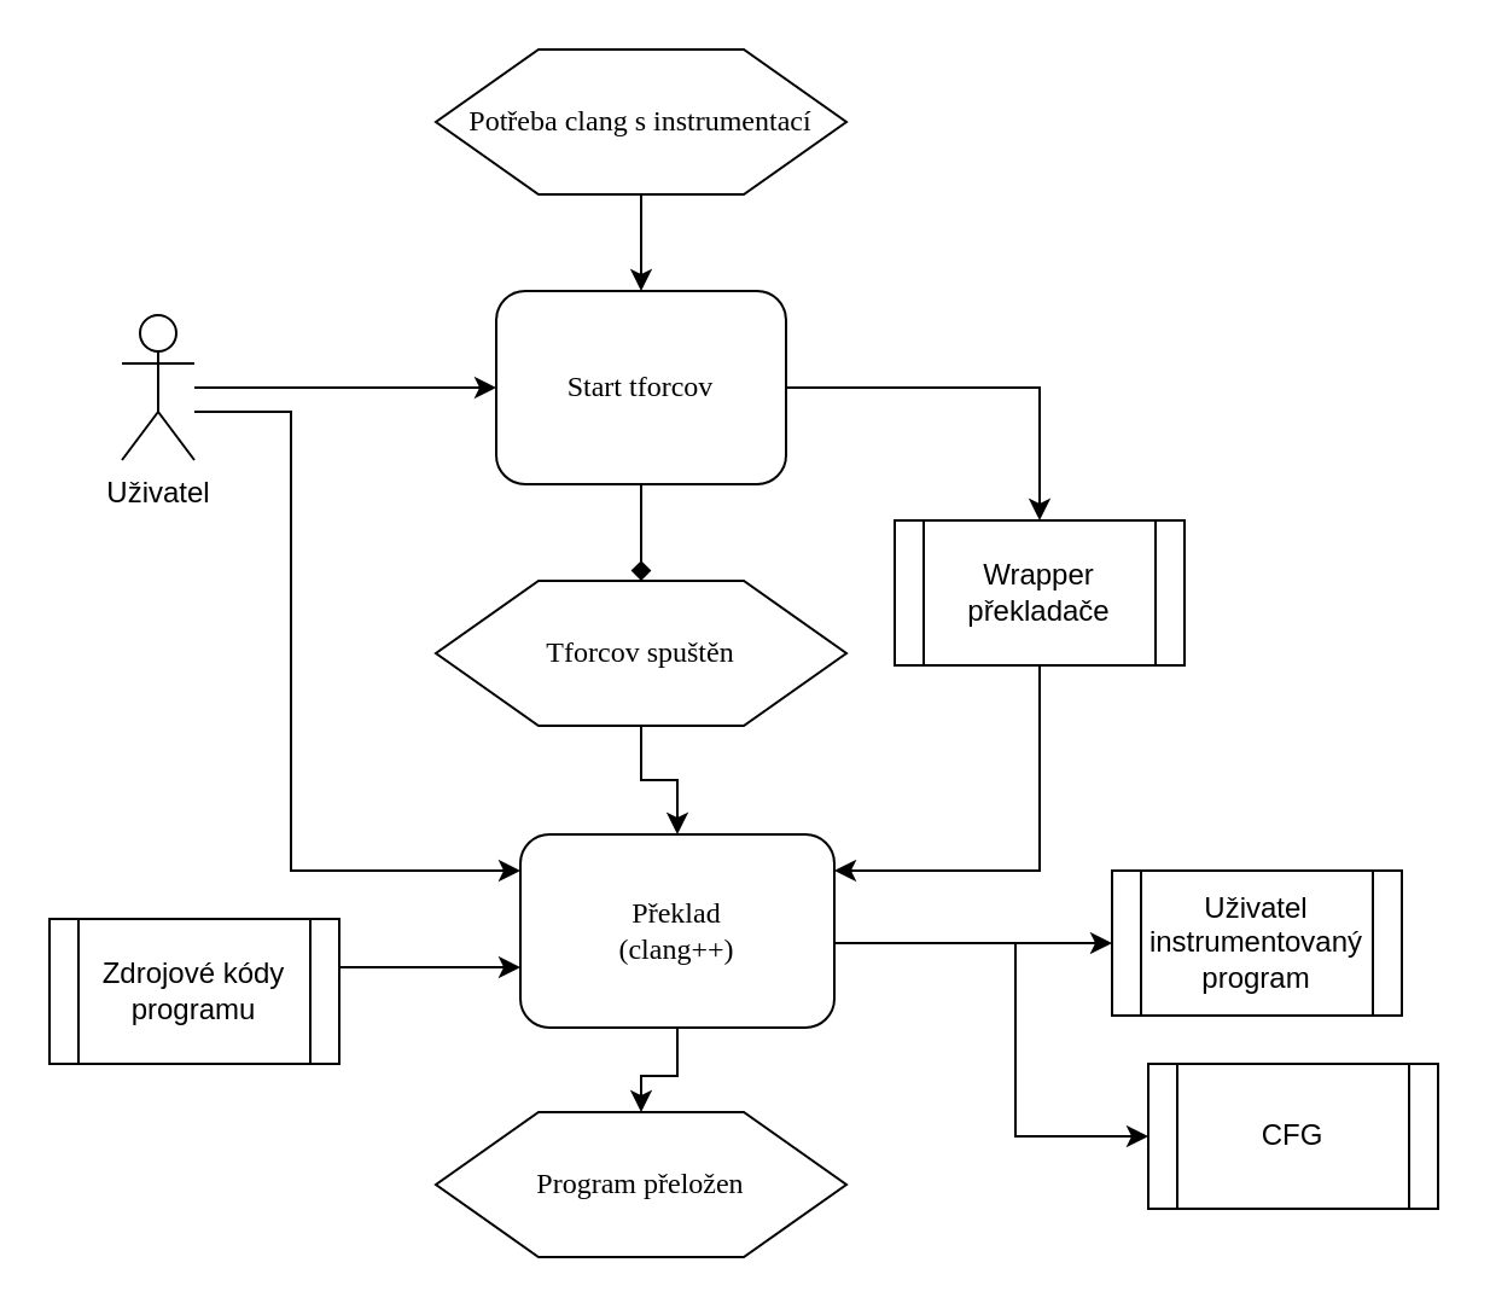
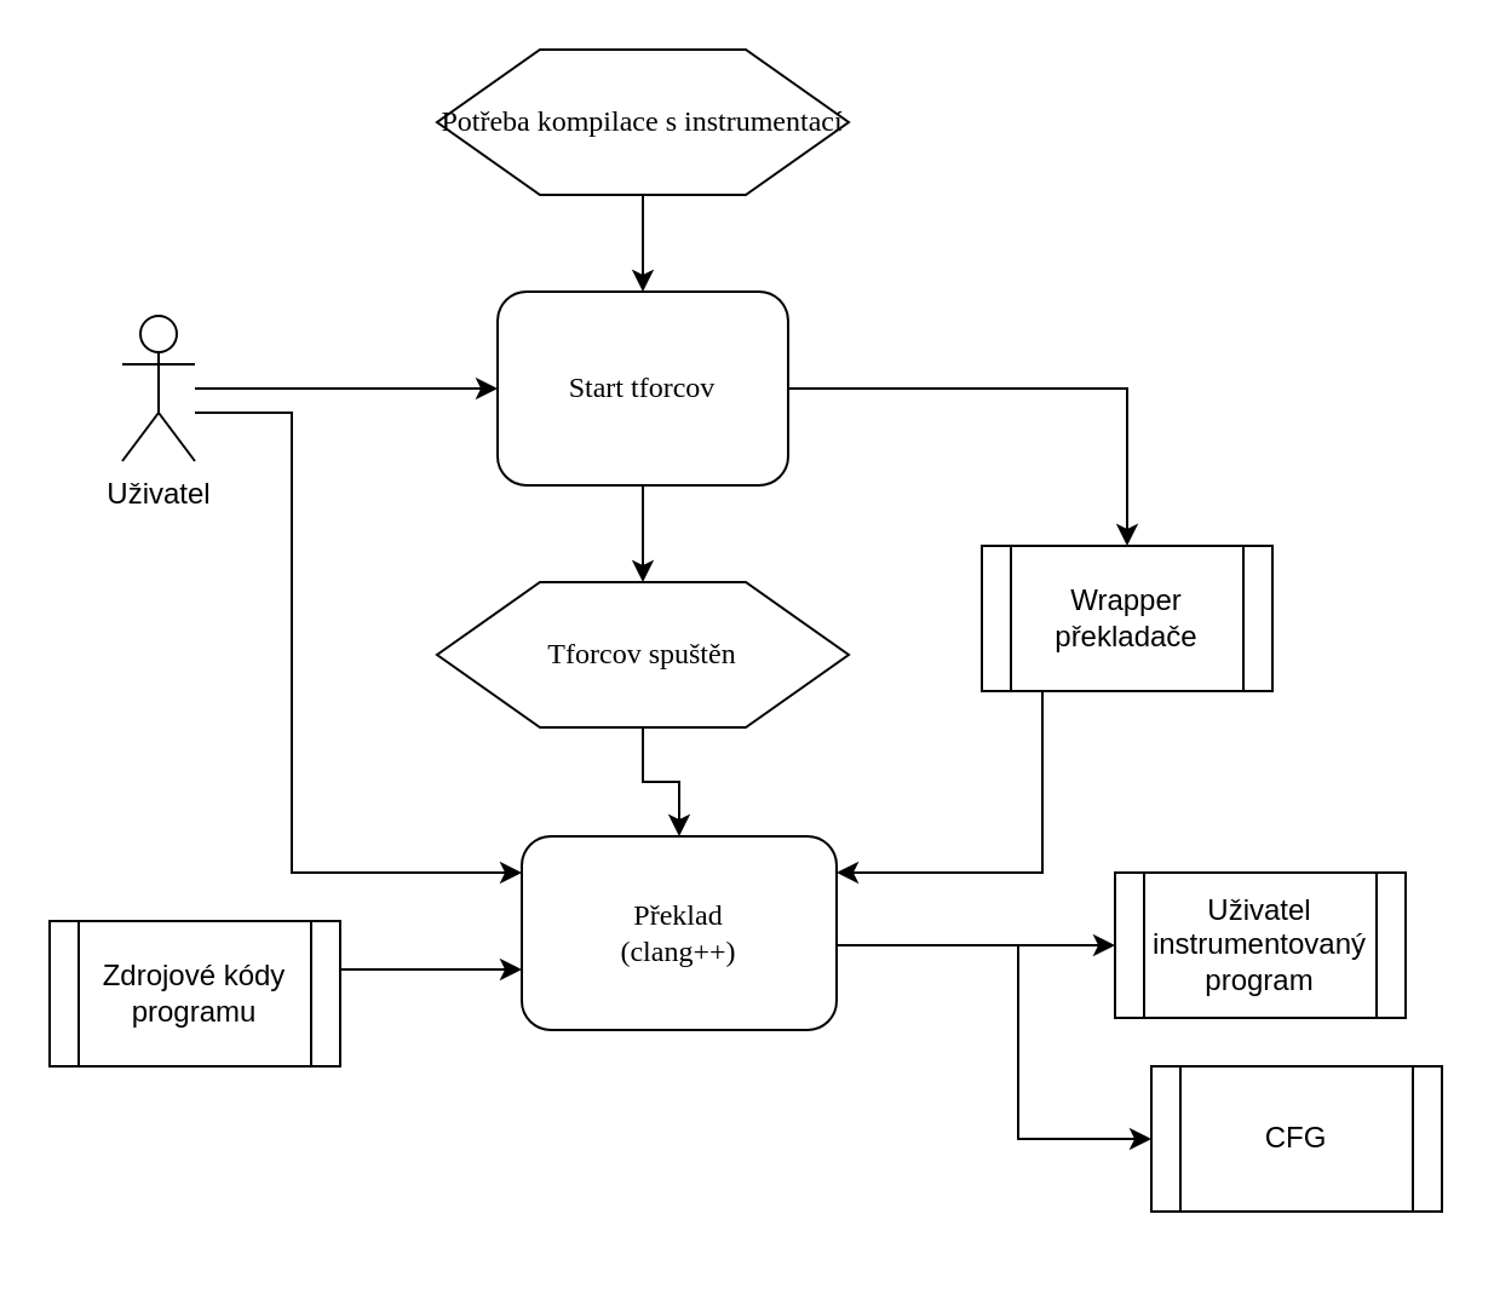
  <mxCell id="0" />
  <mxCell id="1" parent="0" />
  <mxCell id="2" style="edgeStyle=orthogonalEdgeStyle;rounded=0;orthogonalLoop=1;jettySize=auto;html=1;" parent="1" source="3" target="15" edge="1"><mxGeometry relative="1" as="geometry"><mxPoint x="180" y="410" as="targetPoint" /><Array as="points"><mxPoint x="150" y="400" /><mxPoint x="150" y="400" /></Array></mxGeometry></mxCell>
  <mxCell id="3" value="Zdrojové kódy programu" style="shape=process;whiteSpace=wrap;html=1;backgroundOutline=1;" parent="1" vertex="1"><mxGeometry x="20" y="380" width="120" height="60" as="geometry" /></mxCell>
  <mxCell id="4" style="edgeStyle=orthogonalEdgeStyle;rounded=0;orthogonalLoop=1;jettySize=auto;html=1;" parent="1" source="6" target="11" edge="1"><mxGeometry relative="1" as="geometry" /></mxCell>
  <mxCell id="5" style="edgeStyle=orthogonalEdgeStyle;rounded=0;orthogonalLoop=1;jettySize=auto;html=1;" parent="1" source="6" target="15" edge="1"><mxGeometry relative="1" as="geometry"><Array as="points"><mxPoint x="120" y="170" /><mxPoint x="120" y="360" /></Array></mxGeometry></mxCell>
  <mxCell id="6" value="Uživatel" style="shape=umlActor;verticalLabelPosition=bottom;verticalAlign=top;html=1;outlineConnect=0;" parent="1" vertex="1"><mxGeometry x="50" y="130" width="30" height="60" as="geometry" /></mxCell>
  <mxCell id="7" style="edgeStyle=orthogonalEdgeStyle;rounded=0;orthogonalLoop=1;jettySize=auto;html=1;" parent="1" source="8" target="11" edge="1"><mxGeometry relative="1" as="geometry" /></mxCell>
- <mxCell id="8" value="Potřeba clang s instrumentací" style="shape=hexagon;perimeter=hexagonPerimeter;whiteSpace=wrap;html=1;rounded=0;shadow=0;labelBackgroundColor=none;strokeWidth=1;fontFamily=Verdana;fontSize=12;align=center;" parent="1" vertex="1"><mxGeometry x="180" y="20" width="170" height="60" as="geometry" /></mxCell>
+ <mxCell id="8" value="Potřeba kompilace s instrumentací" style="shape=hexagon;perimeter=hexagonPerimeter;whiteSpace=wrap;html=1;rounded=0;shadow=0;labelBackgroundColor=none;strokeWidth=1;fontFamily=Verdana;fontSize=12;align=center;" parent="1" vertex="1"><mxGeometry x="180" y="20" width="170" height="60" as="geometry" /></mxCell>
  <mxCell id="9" style="edgeStyle=orthogonalEdgeStyle;rounded=0;orthogonalLoop=1;jettySize=auto;html=1;" parent="1" source="11" target="20" edge="1"><mxGeometry relative="1" as="geometry" /></mxCell>
- <mxCell id="10" style="edgeStyle=orthogonalEdgeStyle;rounded=0;orthogonalLoop=1;jettySize=auto;html=1;endArrow=diamond;" parent="1" source="11" target="18" edge="1"><mxGeometry relative="1" as="geometry" /></mxCell>
+ <mxCell id="10" style="edgeStyle=orthogonalEdgeStyle;rounded=0;orthogonalLoop=1;jettySize=auto;html=1;" parent="1" source="11" target="18" edge="1"><mxGeometry relative="1" as="geometry" /></mxCell>
  <mxCell id="11" value="Start tforcov" style="rounded=1;whiteSpace=wrap;html=1;shadow=0;labelBackgroundColor=none;strokeWidth=1;fontFamily=Verdana;fontSize=12;align=center;" parent="1" vertex="1"><mxGeometry x="205" y="120" width="120" height="80" as="geometry" /></mxCell>
  <mxCell id="12" style="edgeStyle=orthogonalEdgeStyle;rounded=0;orthogonalLoop=1;jettySize=auto;html=1;" parent="1" source="15" target="16" edge="1"><mxGeometry relative="1" as="geometry"><Array as="points"><mxPoint x="400" y="390" /><mxPoint x="400" y="390" /></Array></mxGeometry></mxCell>
  <mxCell id="13" style="edgeStyle=orthogonalEdgeStyle;rounded=0;orthogonalLoop=1;jettySize=auto;html=1;" parent="1" source="15" target="21" edge="1"><mxGeometry relative="1" as="geometry"><Array as="points"><mxPoint x="420" y="390" /><mxPoint x="420" y="470" /></Array></mxGeometry></mxCell>
- <mxCell id="14" style="edgeStyle=orthogonalEdgeStyle;rounded=0;orthogonalLoop=1;jettySize=auto;html=1;" parent="1" source="15" target="22" edge="1"><mxGeometry relative="1" as="geometry" /></mxCell>
  <mxCell id="15" value="Překlad&lt;br&gt;(clang++)" style="rounded=1;whiteSpace=wrap;html=1;shadow=0;labelBackgroundColor=none;strokeWidth=1;fontFamily=Verdana;fontSize=12;align=center;" parent="1" vertex="1"><mxGeometry x="215" y="345" width="130" height="80" as="geometry" /></mxCell>
  <mxCell id="16" value="Uživatel instrumentovaný program" style="shape=process;whiteSpace=wrap;html=1;backgroundOutline=1;" parent="1" vertex="1"><mxGeometry x="460" y="360" width="120" height="60" as="geometry" /></mxCell>
  <mxCell id="17" style="edgeStyle=orthogonalEdgeStyle;rounded=0;orthogonalLoop=1;jettySize=auto;html=1;" parent="1" source="18" target="15" edge="1"><mxGeometry relative="1" as="geometry" /></mxCell>
  <mxCell id="18" value="Tforcov spuštěn" style="shape=hexagon;perimeter=hexagonPerimeter;whiteSpace=wrap;html=1;rounded=0;shadow=0;labelBackgroundColor=none;strokeWidth=1;fontFamily=Verdana;fontSize=12;align=center;" parent="1" vertex="1"><mxGeometry x="180" y="240" width="170" height="60" as="geometry" /></mxCell>
  <mxCell id="19" style="edgeStyle=orthogonalEdgeStyle;rounded=0;orthogonalLoop=1;jettySize=auto;html=1;" parent="1" source="20" target="15" edge="1"><mxGeometry relative="1" as="geometry"><Array as="points"><mxPoint x="430" y="360" /></Array></mxGeometry></mxCell>
- <mxCell id="20" value="Wrapper překladače" style="shape=process;whiteSpace=wrap;html=1;backgroundOutline=1;" parent="1" vertex="1"><mxGeometry x="370" y="215" width="120" height="60" as="geometry" /></mxCell>
+ <mxCell id="20" value="Wrapper překladače" style="shape=process;whiteSpace=wrap;html=1;backgroundOutline=1;" parent="1" vertex="1"><mxGeometry x="405" y="225" width="120" height="60" as="geometry" /></mxCell>
  <mxCell id="21" value="CFG" style="shape=process;whiteSpace=wrap;html=1;backgroundOutline=1;" parent="1" vertex="1"><mxGeometry x="475" y="440" width="120" height="60" as="geometry" /></mxCell>
- <mxCell id="22" value="Program přeložen" style="shape=hexagon;perimeter=hexagonPerimeter;whiteSpace=wrap;html=1;rounded=0;shadow=0;labelBackgroundColor=none;strokeWidth=1;fontFamily=Verdana;fontSize=12;align=center;" parent="1" vertex="1"><mxGeometry x="180" y="460" width="170" height="60" as="geometry" /></mxCell>
